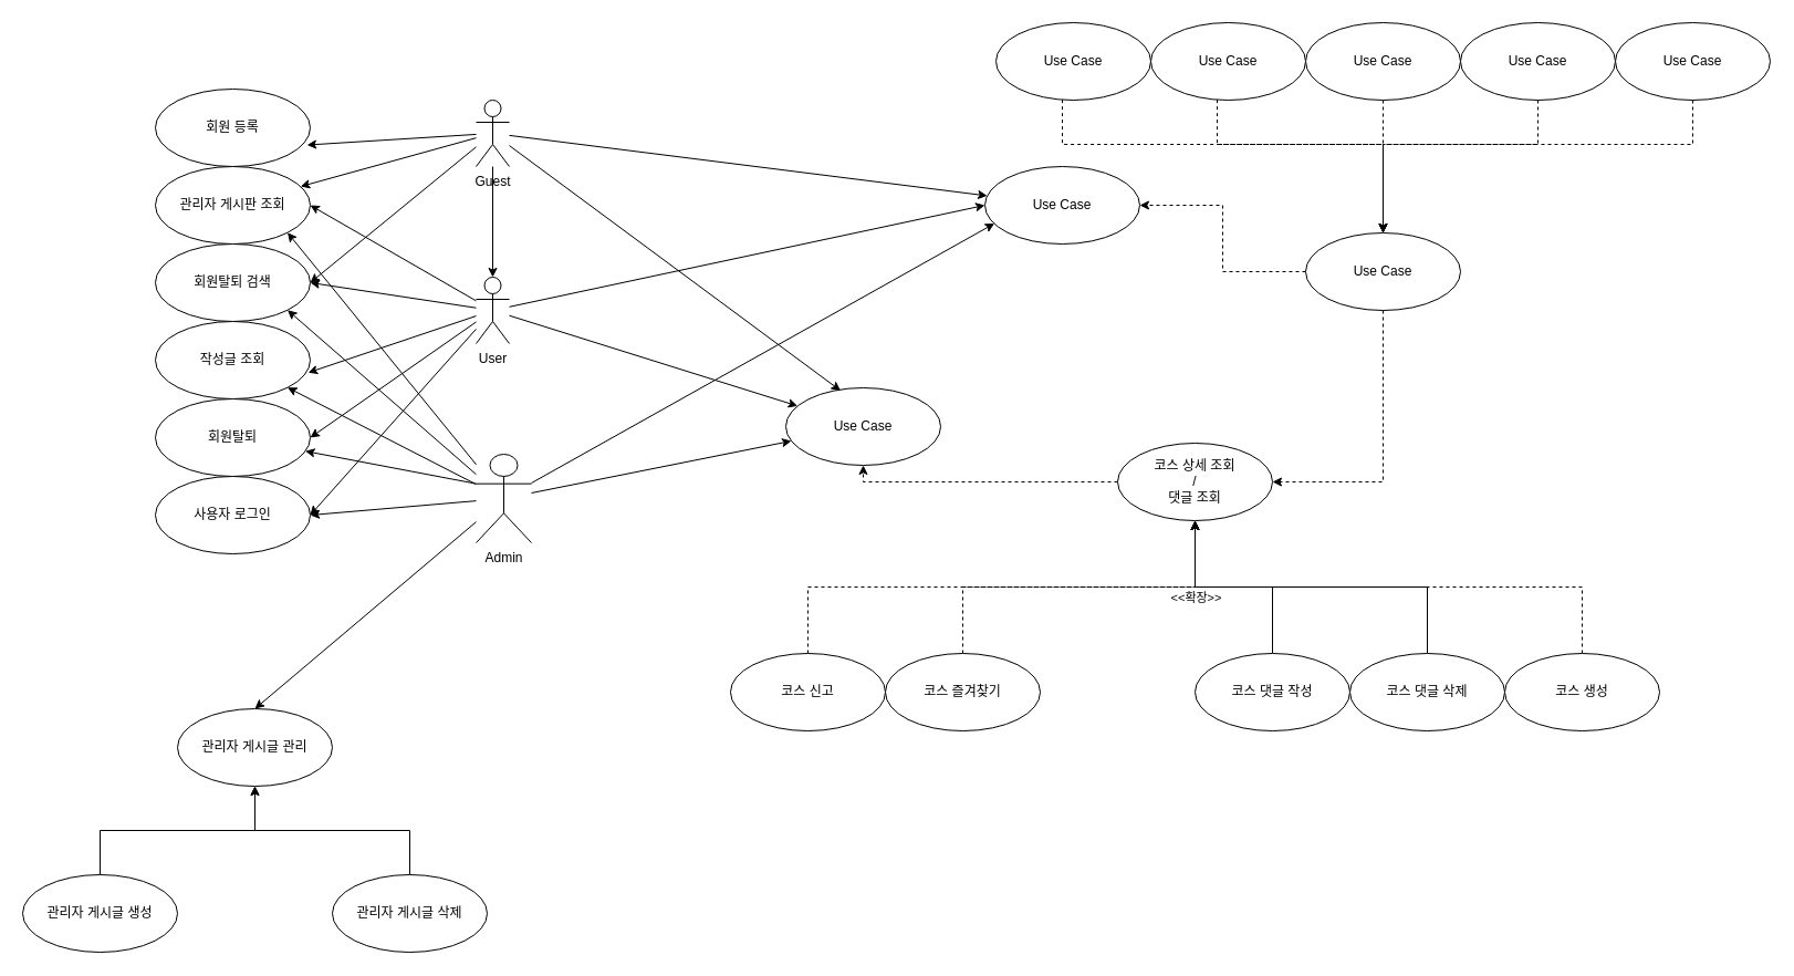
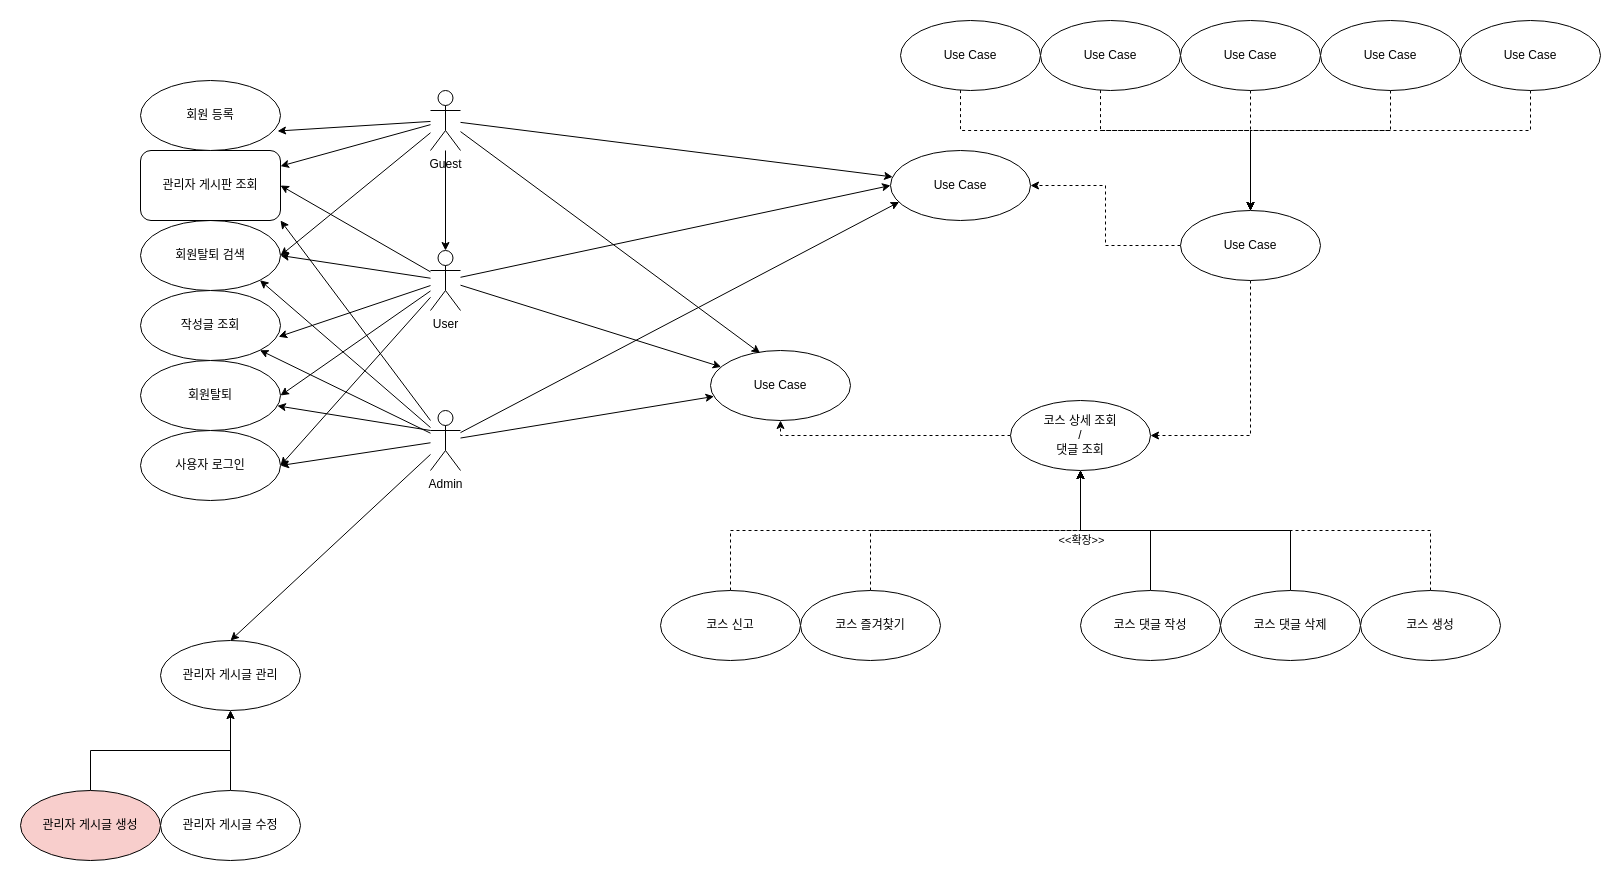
  <mxCell id="0" />
  <mxCell id="1" parent="0" />
  <mxCell id="2" value="User" style="shape=umlActor;verticalLabelPosition=bottom;verticalAlign=top;html=1;outlineConnect=0;labelBackgroundColor=none;" parent="1" vertex="1"><mxGeometry x="430" y="250" width="30" height="60" as="geometry" /></mxCell>
  <mxCell id="3" style="edgeStyle=orthogonalEdgeStyle;rounded=0;orthogonalLoop=1;jettySize=auto;html=1;" edge="1" parent="1" source="4" target="2"><mxGeometry relative="1" as="geometry" /></mxCell>
  <mxCell id="4" value="Guest" style="shape=umlActor;verticalLabelPosition=bottom;verticalAlign=top;html=1;outlineConnect=0;labelBackgroundColor=none;" parent="1" vertex="1"><mxGeometry x="430" y="90" width="30" height="60" as="geometry" /></mxCell>
- <mxCell id="5" value="Admin" style="shape=umlActor;verticalLabelPosition=bottom;verticalAlign=top;html=1;outlineConnect=0;labelBackgroundColor=none;" parent="1" vertex="1"><mxGeometry x="430" y="410" width="50" height="80" as="geometry" /></mxCell>
+ <mxCell id="5" value="Admin" style="shape=umlActor;verticalLabelPosition=bottom;verticalAlign=top;html=1;outlineConnect=0;labelBackgroundColor=none;" parent="1" vertex="1"><mxGeometry x="430" y="410" width="30" height="60" as="geometry" /></mxCell>
  <mxCell id="6" value="작성글 조회" style="ellipse;whiteSpace=wrap;html=1;" vertex="1" parent="1"><mxGeometry x="140" y="290" width="140" height="70" as="geometry" /></mxCell>
  <mxCell id="7" value="회원탈퇴" style="ellipse;whiteSpace=wrap;html=1;" vertex="1" parent="1"><mxGeometry x="140" y="360" width="140" height="70" as="geometry" /></mxCell>
  <mxCell id="8" value="회원탈퇴 검색" style="ellipse;whiteSpace=wrap;html=1;" vertex="1" parent="1"><mxGeometry x="140" y="220" width="140" height="70" as="geometry" /></mxCell>
  <mxCell id="9" value="사용자 로그인" style="ellipse;whiteSpace=wrap;html=1;" vertex="1" parent="1"><mxGeometry x="140" y="430" width="140" height="70" as="geometry" /></mxCell>
- <mxCell id="10" value="관리자 게시판 조회" style="ellipse;whiteSpace=wrap;html=1;" vertex="1" parent="1"><mxGeometry x="140" y="150" width="140" height="70" as="geometry" /></mxCell>
+ <mxCell id="10" value="관리자 게시판 조회" style="whiteSpace=wrap;html=1;rounded=1;" vertex="1" parent="1"><mxGeometry x="140" y="150" width="140" height="70" as="geometry" /></mxCell>
  <mxCell id="11" value="회원 등록" style="ellipse;whiteSpace=wrap;html=1;" vertex="1" parent="1"><mxGeometry x="140" y="80" width="140" height="70" as="geometry" /></mxCell>
  <mxCell id="12" value="Use Case" style="ellipse;whiteSpace=wrap;html=1;" vertex="1" parent="1"><mxGeometry x="710" y="350" width="140" height="70" as="geometry" /></mxCell>
  <mxCell id="13" value="Use Case" style="ellipse;whiteSpace=wrap;html=1;" vertex="1" parent="1"><mxGeometry x="890" y="150" width="140" height="70" as="geometry" /></mxCell>
+ <mxCell id="14" style="edgeStyle=orthogonalEdgeStyle;rounded=0;orthogonalLoop=1;jettySize=auto;html=1;entryX=0.5;entryY=1;entryDx=0;entryDy=0;" edge="1" parent="1" source="15" target="18"><mxGeometry relative="1" as="geometry" /></mxCell>
+ <mxCell id="15" value="관리자 게시글 수정" style="ellipse;whiteSpace=wrap;html=1;" vertex="1" parent="1"><mxGeometry x="160" y="790" width="140" height="70" as="geometry" /></mxCell>
  <mxCell id="16" style="edgeStyle=orthogonalEdgeStyle;rounded=0;orthogonalLoop=1;jettySize=auto;html=1;entryX=0.5;entryY=1;entryDx=0;entryDy=0;" edge="1" parent="1" source="17" target="18"><mxGeometry relative="1" as="geometry" /></mxCell>
- <mxCell id="17" value="관리자 게시글 생성" style="ellipse;whiteSpace=wrap;html=1;" vertex="1" parent="1"><mxGeometry x="20" y="790" width="140" height="70" as="geometry" /></mxCell>
+ <mxCell id="17" value="관리자 게시글 생성" style="ellipse;whiteSpace=wrap;html=1;fillColor=#f8cecc;" vertex="1" parent="1"><mxGeometry x="20" y="790" width="140" height="70" as="geometry" /></mxCell>
  <mxCell id="18" value="관리자 게시글 관리" style="ellipse;whiteSpace=wrap;html=1;" vertex="1" parent="1"><mxGeometry x="160" y="640" width="140" height="70" as="geometry" /></mxCell>
- <mxCell id="19" style="edgeStyle=orthogonalEdgeStyle;rounded=0;orthogonalLoop=1;jettySize=auto;html=1;entryX=0.5;entryY=1;entryDx=0;entryDy=0;" edge="1" parent="1" source="20" target="18"><mxGeometry relative="1" as="geometry" /></mxCell>
- <mxCell id="20" value="관리자 게시글 삭제" style="ellipse;whiteSpace=wrap;html=1;" vertex="1" parent="1"><mxGeometry x="300" y="790" width="140" height="70" as="geometry" /></mxCell>
  <mxCell id="21" style="edgeStyle=orthogonalEdgeStyle;rounded=0;orthogonalLoop=1;jettySize=auto;html=1;dashed=1;" edge="1" parent="1" source="22" target="33"><mxGeometry relative="1" as="geometry"><Array as="points"><mxPoint x="730" y="530" /><mxPoint x="1080" y="530" /></Array></mxGeometry></mxCell>
  <mxCell id="22" value="코스 신고&lt;br&gt;" style="ellipse;whiteSpace=wrap;html=1;" vertex="1" parent="1"><mxGeometry x="660" y="590" width="140" height="70" as="geometry" /></mxCell>
  <mxCell id="23" style="edgeStyle=orthogonalEdgeStyle;rounded=0;orthogonalLoop=1;jettySize=auto;html=1;dashed=1;" edge="1" parent="1" source="24" target="33"><mxGeometry relative="1" as="geometry"><Array as="points"><mxPoint x="870" y="530" /><mxPoint x="1080" y="530" /></Array></mxGeometry></mxCell>
  <mxCell id="24" value="코스 즐겨찾기" style="ellipse;whiteSpace=wrap;html=1;" vertex="1" parent="1"><mxGeometry x="800" y="590" width="140" height="70" as="geometry" /></mxCell>
  <mxCell id="25" style="edgeStyle=orthogonalEdgeStyle;rounded=0;orthogonalLoop=1;jettySize=auto;html=1;entryX=0.5;entryY=1;entryDx=0;entryDy=0;dashed=0;" edge="1" parent="1" source="26" target="33"><mxGeometry relative="1" as="geometry" /></mxCell>
  <mxCell id="26" value="코스 댓글 작성" style="ellipse;whiteSpace=wrap;html=1;" vertex="1" parent="1"><mxGeometry x="1080" y="590" width="140" height="70" as="geometry" /></mxCell>
  <mxCell id="27" style="edgeStyle=orthogonalEdgeStyle;rounded=0;orthogonalLoop=1;jettySize=auto;html=1;entryX=0.5;entryY=1;entryDx=0;entryDy=0;dashed=0;" edge="1" parent="1" source="28" target="33"><mxGeometry relative="1" as="geometry"><Array as="points"><mxPoint x="1290" y="530" /><mxPoint x="1080" y="530" /></Array></mxGeometry></mxCell>
  <mxCell id="28" value="코스 댓글 삭제" style="ellipse;whiteSpace=wrap;html=1;" vertex="1" parent="1"><mxGeometry x="1220" y="590" width="140" height="70" as="geometry" /></mxCell>
  <mxCell id="29" style="edgeStyle=orthogonalEdgeStyle;rounded=0;orthogonalLoop=1;jettySize=auto;html=1;entryX=0.5;entryY=1;entryDx=0;entryDy=0;dashed=1;" edge="1" parent="1" source="31" target="33"><mxGeometry relative="1" as="geometry"><Array as="points"><mxPoint x="1430" y="530" /><mxPoint x="1080" y="530" /></Array></mxGeometry></mxCell>
  <mxCell id="30" value="&amp;lt;&amp;lt;확장&amp;gt;&amp;gt;" style="edgeLabel;html=1;align=center;verticalAlign=middle;resizable=0;points=[];" vertex="1" connectable="0" parent="29"><mxGeometry x="0.794" y="3" relative="1" as="geometry"><mxPoint x="3" y="21" as="offset" /></mxGeometry></mxCell>
  <mxCell id="31" value="코스 생성" style="ellipse;whiteSpace=wrap;html=1;" vertex="1" parent="1"><mxGeometry x="1360" y="590" width="140" height="70" as="geometry" /></mxCell>
  <mxCell id="32" style="edgeStyle=orthogonalEdgeStyle;rounded=0;orthogonalLoop=1;jettySize=auto;html=1;dashed=1;" edge="1" parent="1" source="33" target="12"><mxGeometry relative="1" as="geometry"><Array as="points"><mxPoint x="780" y="435" /></Array></mxGeometry></mxCell>
  <mxCell id="33" value="코스 상세 조회&lt;br&gt;/&lt;br&gt;댓글 조회" style="ellipse;whiteSpace=wrap;html=1;" vertex="1" parent="1"><mxGeometry x="1010" y="400" width="140" height="70" as="geometry" /></mxCell>
  <mxCell id="34" style="edgeStyle=orthogonalEdgeStyle;rounded=0;orthogonalLoop=1;jettySize=auto;html=1;dashed=1;" edge="1" parent="1" source="36" target="13"><mxGeometry relative="1" as="geometry" /></mxCell>
  <mxCell id="35" style="edgeStyle=orthogonalEdgeStyle;rounded=0;orthogonalLoop=1;jettySize=auto;html=1;entryX=1;entryY=0.5;entryDx=0;entryDy=0;dashed=1;" edge="1" parent="1" source="36" target="33"><mxGeometry relative="1" as="geometry"><Array as="points"><mxPoint x="1250" y="435" /></Array></mxGeometry></mxCell>
  <mxCell id="36" value="Use Case" style="ellipse;whiteSpace=wrap;html=1;" vertex="1" parent="1"><mxGeometry x="1180" y="210" width="140" height="70" as="geometry" /></mxCell>
  <mxCell id="37" style="edgeStyle=orthogonalEdgeStyle;rounded=0;orthogonalLoop=1;jettySize=auto;html=1;entryX=0.5;entryY=0;entryDx=0;entryDy=0;dashed=1;" edge="1" parent="1" source="38" target="36"><mxGeometry relative="1" as="geometry"><Array as="points"><mxPoint x="960" y="130" /><mxPoint x="1250" y="130" /></Array></mxGeometry></mxCell>
  <mxCell id="38" value="Use Case" style="ellipse;whiteSpace=wrap;html=1;" vertex="1" parent="1"><mxGeometry x="900" y="20" width="140" height="70" as="geometry" /></mxCell>
  <mxCell id="39" style="edgeStyle=orthogonalEdgeStyle;rounded=0;orthogonalLoop=1;jettySize=auto;html=1;entryX=0.5;entryY=0;entryDx=0;entryDy=0;dashed=1;" edge="1" parent="1" source="40" target="36"><mxGeometry relative="1" as="geometry"><Array as="points"><mxPoint x="1100" y="130" /><mxPoint x="1250" y="130" /></Array></mxGeometry></mxCell>
  <mxCell id="40" value="Use Case" style="ellipse;whiteSpace=wrap;html=1;" vertex="1" parent="1"><mxGeometry x="1040" y="20" width="140" height="70" as="geometry" /></mxCell>
  <mxCell id="41" style="edgeStyle=orthogonalEdgeStyle;rounded=0;orthogonalLoop=1;jettySize=auto;html=1;exitX=0.5;exitY=1;exitDx=0;exitDy=0;entryX=0.5;entryY=0;entryDx=0;entryDy=0;dashed=1;" edge="1" parent="1" source="42" target="36"><mxGeometry relative="1" as="geometry" /></mxCell>
  <mxCell id="42" value="Use Case" style="ellipse;whiteSpace=wrap;html=1;" vertex="1" parent="1"><mxGeometry x="1180" y="20" width="140" height="70" as="geometry" /></mxCell>
  <mxCell id="43" style="edgeStyle=orthogonalEdgeStyle;rounded=0;orthogonalLoop=1;jettySize=auto;html=1;entryX=0.5;entryY=0;entryDx=0;entryDy=0;dashed=1;" edge="1" parent="1" source="44" target="36"><mxGeometry relative="1" as="geometry"><Array as="points"><mxPoint x="1390" y="130" /><mxPoint x="1250" y="130" /></Array></mxGeometry></mxCell>
  <mxCell id="44" value="Use Case" style="ellipse;whiteSpace=wrap;html=1;" vertex="1" parent="1"><mxGeometry x="1320" y="20" width="140" height="70" as="geometry" /></mxCell>
  <mxCell id="45" style="edgeStyle=orthogonalEdgeStyle;rounded=0;orthogonalLoop=1;jettySize=auto;html=1;entryX=0.5;entryY=0;entryDx=0;entryDy=0;dashed=1;" edge="1" parent="1" source="46" target="36"><mxGeometry relative="1" as="geometry"><Array as="points"><mxPoint x="1530" y="130" /><mxPoint x="1250" y="130" /></Array></mxGeometry></mxCell>
  <mxCell id="46" value="Use Case" style="ellipse;whiteSpace=wrap;html=1;" vertex="1" parent="1"><mxGeometry x="1460" y="20" width="140" height="70" as="geometry" /></mxCell>
  <mxCell id="47" value="" style="endArrow=classic;html=1;rounded=0;entryX=1;entryY=0.5;entryDx=0;entryDy=0;" edge="1" parent="1" source="5" target="9"><mxGeometry width="50" height="50" relative="1" as="geometry"><mxPoint x="500" y="470" as="sourcePoint" /><mxPoint x="550" y="420" as="targetPoint" /></mxGeometry></mxCell>
  <mxCell id="48" value="" style="endArrow=classic;html=1;rounded=0;entryX=0.5;entryY=0;entryDx=0;entryDy=0;" edge="1" parent="1" source="5" target="18"><mxGeometry width="50" height="50" relative="1" as="geometry"><mxPoint x="500" y="470" as="sourcePoint" /><mxPoint x="550" y="420" as="targetPoint" /></mxGeometry></mxCell>
  <mxCell id="49" value="" style="endArrow=classic;html=1;rounded=0;exitX=0;exitY=0.333;exitDx=0;exitDy=0;exitPerimeter=0;" edge="1" parent="1" source="5" target="7"><mxGeometry width="50" height="50" relative="1" as="geometry"><mxPoint x="370" y="453.947" as="sourcePoint" /><mxPoint x="290" y="475" as="targetPoint" /></mxGeometry></mxCell>
  <mxCell id="50" value="" style="endArrow=classic;html=1;rounded=0;entryX=1;entryY=1;entryDx=0;entryDy=0;" edge="1" parent="1" source="5" target="6"><mxGeometry width="50" height="50" relative="1" as="geometry"><mxPoint x="370" y="440" as="sourcePoint" /><mxPoint x="283.663" y="419.552" as="targetPoint" /></mxGeometry></mxCell>
  <mxCell id="51" value="" style="endArrow=classic;html=1;rounded=0;entryX=1;entryY=1;entryDx=0;entryDy=0;" edge="1" parent="1" source="5" target="8"><mxGeometry width="50" height="50" relative="1" as="geometry"><mxPoint x="380" y="450" as="sourcePoint" /><mxPoint x="293.663" y="429.552" as="targetPoint" /></mxGeometry></mxCell>
  <mxCell id="52" value="" style="endArrow=classic;html=1;rounded=0;entryX=1;entryY=1;entryDx=0;entryDy=0;" edge="1" parent="1" source="5" target="10"><mxGeometry width="50" height="50" relative="1" as="geometry"><mxPoint x="370" y="429.063" as="sourcePoint" /><mxPoint x="270.005" y="289.492" as="targetPoint" /></mxGeometry></mxCell>
  <mxCell id="53" value="" style="endArrow=classic;html=1;rounded=0;entryX=1;entryY=0.5;entryDx=0;entryDy=0;" edge="1" parent="1" source="2" target="9"><mxGeometry width="50" height="50" relative="1" as="geometry"><mxPoint x="490" y="460" as="sourcePoint" /><mxPoint x="540" y="410" as="targetPoint" /></mxGeometry></mxCell>
  <mxCell id="54" value="" style="endArrow=classic;html=1;rounded=0;entryX=1;entryY=0.5;entryDx=0;entryDy=0;" edge="1" parent="1" source="2" target="7"><mxGeometry width="50" height="50" relative="1" as="geometry"><mxPoint x="380" y="439.063" as="sourcePoint" /><mxPoint x="280.005" y="299.492" as="targetPoint" /></mxGeometry></mxCell>
  <mxCell id="55" value="" style="endArrow=classic;html=1;rounded=0;entryX=0.987;entryY=0.661;entryDx=0;entryDy=0;entryPerimeter=0;" edge="1" parent="1" source="2" target="6"><mxGeometry width="50" height="50" relative="1" as="geometry"><mxPoint x="390" y="449.063" as="sourcePoint" /><mxPoint x="290.005" y="309.492" as="targetPoint" /></mxGeometry></mxCell>
  <mxCell id="56" value="" style="endArrow=classic;html=1;rounded=0;entryX=1;entryY=0.5;entryDx=0;entryDy=0;" edge="1" parent="1" source="2" target="8"><mxGeometry width="50" height="50" relative="1" as="geometry"><mxPoint x="400" y="459.063" as="sourcePoint" /><mxPoint x="300.005" y="319.492" as="targetPoint" /></mxGeometry></mxCell>
  <mxCell id="57" value="" style="endArrow=classic;html=1;rounded=0;entryX=1;entryY=0.5;entryDx=0;entryDy=0;" edge="1" parent="1" source="2" target="10"><mxGeometry width="50" height="50" relative="1" as="geometry"><mxPoint x="410" y="469.063" as="sourcePoint" /><mxPoint x="310.005" y="329.492" as="targetPoint" /></mxGeometry></mxCell>
  <mxCell id="58" value="" style="endArrow=classic;html=1;rounded=0;" edge="1" parent="1" source="4" target="10"><mxGeometry width="50" height="50" relative="1" as="geometry"><mxPoint x="440" y="281.364" as="sourcePoint" /><mxPoint x="290" y="195" as="targetPoint" /></mxGeometry></mxCell>
  <mxCell id="59" value="" style="endArrow=classic;html=1;rounded=0;entryX=0.979;entryY=0.722;entryDx=0;entryDy=0;entryPerimeter=0;" edge="1" parent="1" source="4" target="11"><mxGeometry width="50" height="50" relative="1" as="geometry"><mxPoint x="450" y="291.364" as="sourcePoint" /><mxPoint x="300" y="205" as="targetPoint" /></mxGeometry></mxCell>
  <mxCell id="60" value="" style="endArrow=classic;html=1;rounded=0;entryX=1;entryY=0.5;entryDx=0;entryDy=0;" edge="1" parent="1" source="4" target="8"><mxGeometry width="50" height="50" relative="1" as="geometry"><mxPoint x="440" y="134.161" as="sourcePoint" /><mxPoint x="281.367" y="178.162" as="targetPoint" /></mxGeometry></mxCell>
  <mxCell id="61" value="" style="endArrow=classic;html=1;rounded=0;entryX=0.354;entryY=0.037;entryDx=0;entryDy=0;entryPerimeter=0;" edge="1" parent="1" source="4" target="12"><mxGeometry width="50" height="50" relative="1" as="geometry"><mxPoint x="770" y="430" as="sourcePoint" /><mxPoint x="820" y="380" as="targetPoint" /></mxGeometry></mxCell>
  <mxCell id="62" value="" style="endArrow=classic;html=1;rounded=0;" edge="1" parent="1" source="4" target="13"><mxGeometry width="50" height="50" relative="1" as="geometry"><mxPoint x="450" y="144.161" as="sourcePoint" /><mxPoint x="291.367" y="188.162" as="targetPoint" /></mxGeometry></mxCell>
  <mxCell id="63" value="" style="endArrow=classic;html=1;rounded=0;entryX=0;entryY=0.5;entryDx=0;entryDy=0;" edge="1" parent="1" source="2" target="13"><mxGeometry width="50" height="50" relative="1" as="geometry"><mxPoint x="770" y="430" as="sourcePoint" /><mxPoint x="820" y="380" as="targetPoint" /></mxGeometry></mxCell>
  <mxCell id="64" value="" style="endArrow=classic;html=1;rounded=0;" edge="1" parent="1" source="2" target="12"><mxGeometry width="50" height="50" relative="1" as="geometry"><mxPoint x="460" y="154.161" as="sourcePoint" /><mxPoint x="301.367" y="198.162" as="targetPoint" /></mxGeometry></mxCell>
  <mxCell id="65" value="" style="endArrow=classic;html=1;rounded=0;" edge="1" parent="1" source="5" target="12"><mxGeometry width="50" height="50" relative="1" as="geometry"><mxPoint x="470" y="294.254" as="sourcePoint" /><mxPoint x="658.981" y="347.849" as="targetPoint" /></mxGeometry></mxCell>
  <mxCell id="66" value="" style="endArrow=classic;html=1;rounded=0;entryX=0.062;entryY=0.735;entryDx=0;entryDy=0;entryPerimeter=0;" edge="1" parent="1" source="5" target="13"><mxGeometry width="50" height="50" relative="1" as="geometry"><mxPoint x="470" y="445.181" as="sourcePoint" /><mxPoint x="660.983" y="383.822" as="targetPoint" /></mxGeometry></mxCell>
